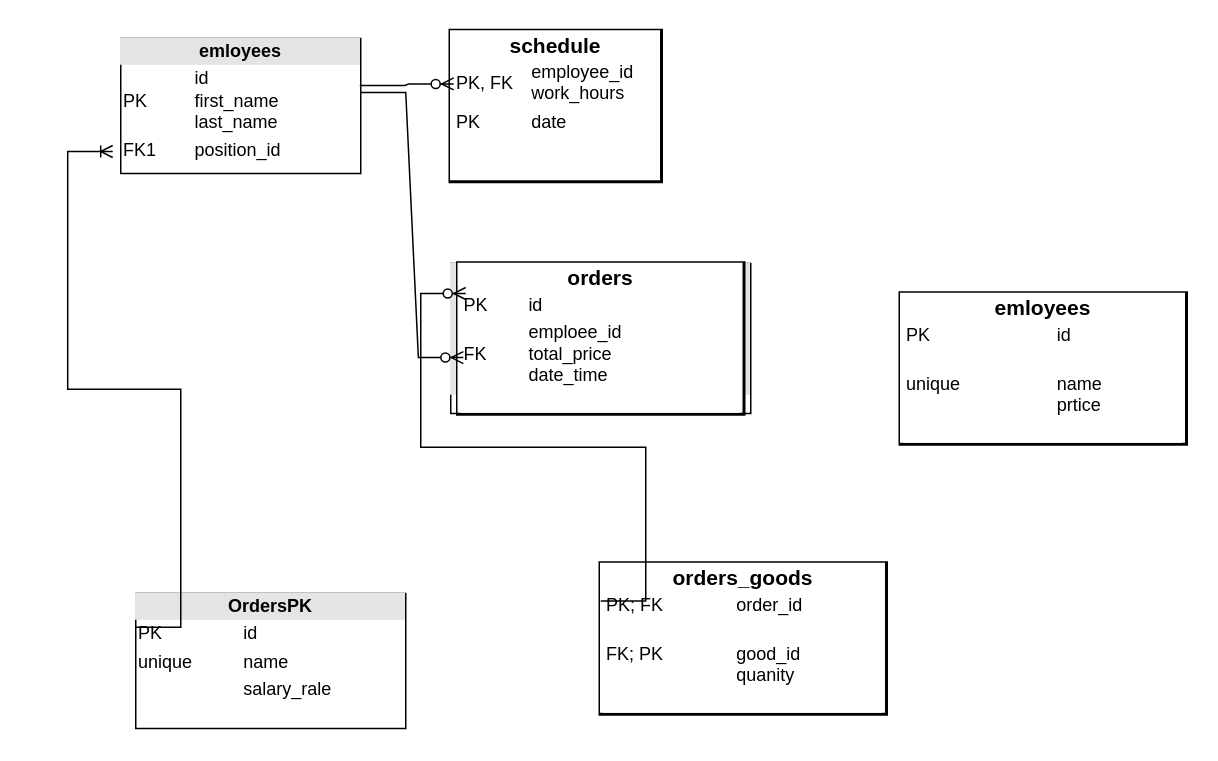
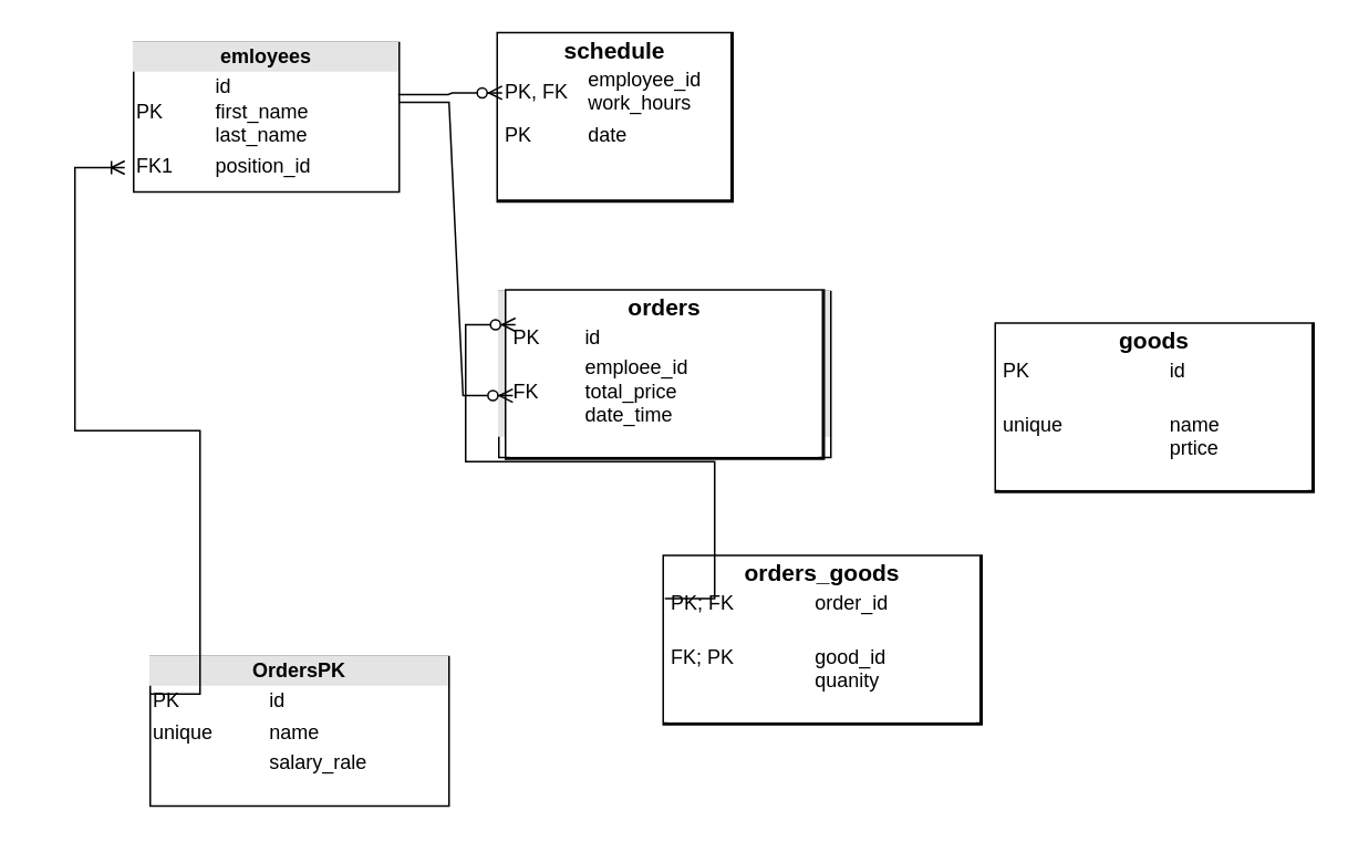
  <mxCell id="0" />
  <mxCell id="1" parent="0" />
  <mxCell id="2" value="&lt;div style=&quot;box-sizing: border-box; width: 100%; background-image: initial; background-position: initial; background-size: initial; background-repeat: initial; background-attachment: initial; background-origin: initial; background-clip: initial; padding: 2px;&quot;&gt;&lt;div style=&quot;text-align: center;&quot;&gt;&lt;b style=&quot;font-size: 14px; color: light-dark(rgb(0, 0, 0), rgb(255, 255, 255));&quot;&gt;schedule&lt;/b&gt;&lt;/div&gt;&lt;table cellspacing=&quot;0&quot; cellpadding=&quot;2&quot; style=&quot;color: light-dark(rgb(0, 0, 0), rgb(255, 255, 255)); font-size: 1em; width: 100%;&quot;&gt;&lt;tbody&gt;&lt;tr&gt;&lt;td&gt;PK, FK&lt;/td&gt;&lt;td&gt;employee_id&lt;br&gt;work_hours&lt;/td&gt;&lt;/tr&gt;&lt;tr&gt;&lt;td&gt;PK&lt;/td&gt;&lt;td&gt;date&lt;/td&gt;&lt;/tr&gt;&lt;tr&gt;&lt;td&gt;&lt;/td&gt;&lt;td&gt;&lt;br&gt;&lt;/td&gt;&lt;/tr&gt;&lt;/tbody&gt;&lt;/table&gt;&lt;/div&gt;" style="verticalAlign=top;align=left;overflow=fill;html=1;whiteSpace=wrap;labelBackgroundColor=default;strokeWidth=3;" vertex="1" parent="1"><mxGeometry x="300" y="20" width="140" height="100" as="geometry" /></mxCell>
  <mxCell id="3" value="&lt;div style=&quot;text-align: center; box-sizing: border-box; width: 100%; background: rgb(228, 228, 228); padding: 2px;&quot;&gt;&lt;font style=&quot;font-size: 12px;&quot;&gt;&lt;b&gt;emloyees&lt;/b&gt;&lt;/font&gt;&lt;/div&gt;&lt;table style=&quot;width:100%;font-size:1em;&quot; cellpadding=&quot;2&quot; cellspacing=&quot;0&quot;&gt;&lt;tbody&gt;&lt;tr&gt;&lt;td&gt;PK&lt;/td&gt;&lt;td&gt;id&lt;br&gt;first_name&lt;br&gt;last_name&lt;/td&gt;&lt;/tr&gt;&lt;tr&gt;&lt;td&gt;FK1&lt;/td&gt;&lt;td&gt;position_id&lt;/td&gt;&lt;/tr&gt;&lt;tr&gt;&lt;td&gt;&lt;/td&gt;&lt;td&gt;&lt;br&gt;&lt;/td&gt;&lt;/tr&gt;&lt;/tbody&gt;&lt;/table&gt;" style="verticalAlign=top;align=left;overflow=fill;html=1;whiteSpace=wrap;" vertex="1" parent="1"><mxGeometry x="80" y="25" width="160" height="90" as="geometry" /></mxCell>
  <mxCell id="4" value="&lt;div style=&quot;text-align: center; box-sizing: border-box; width: 100%; background: rgb(228, 228, 228); padding: 2px;&quot;&gt;&lt;b&gt;OrdersPK&lt;/b&gt;&lt;/div&gt;&lt;table style=&quot;width:100%;font-size:1em;&quot; cellpadding=&quot;2&quot; cellspacing=&quot;0&quot;&gt;&lt;tbody&gt;&lt;tr&gt;&lt;td&gt;PK&lt;/td&gt;&lt;td&gt;id&lt;/td&gt;&lt;/tr&gt;&lt;tr&gt;&lt;td&gt;unique&lt;/td&gt;&lt;td&gt;name&lt;/td&gt;&lt;/tr&gt;&lt;tr&gt;&lt;td&gt;&lt;/td&gt;&lt;td&gt;salary_rale&lt;/td&gt;&lt;/tr&gt;&lt;/tbody&gt;&lt;/table&gt;" style="verticalAlign=top;align=left;overflow=fill;html=1;whiteSpace=wrap;" vertex="1" parent="1"><mxGeometry x="90" y="395" width="180" height="90" as="geometry" /></mxCell>
  <mxCell id="5" value="&lt;div style=&quot;text-align: center; box-sizing: border-box; width: 100%; background: rgb(228, 228, 228); padding: 2px;&quot;&gt;&lt;b&gt;Orders&lt;/b&gt;&lt;table style=&quot;background-color: transparent; color: light-dark(rgb(0, 0, 0), rgb(255, 255, 255)); font-size: 1em; text-align: left; width: 100%;&quot; cellpadding=&quot;2&quot; cellspacing=&quot;0&quot;&gt;&lt;tbody&gt;&lt;tr&gt;&lt;td&gt;PK&lt;/td&gt;&lt;td&gt;id&lt;/td&gt;&lt;/tr&gt;&lt;tr&gt;&lt;td&gt;FK&lt;/td&gt;&lt;td&gt;emploee_id&lt;/td&gt;&lt;/tr&gt;&lt;tr&gt;&lt;td&gt;&lt;/td&gt;&lt;td&gt;total_price&lt;br&gt;date_time&lt;/td&gt;&lt;/tr&gt;&lt;/tbody&gt;&lt;/table&gt;&lt;/div&gt;" style="verticalAlign=top;align=left;overflow=fill;html=1;whiteSpace=wrap;" vertex="1" parent="1"><mxGeometry x="300" y="175" width="200" height="100" as="geometry" /></mxCell>
  <mxCell id="6" value="&lt;div style=&quot;box-sizing: border-box; width: 100%; background-image: initial; background-position: initial; background-size: initial; background-repeat: initial; background-attachment: initial; background-origin: initial; background-clip: initial; padding: 2px;&quot;&gt;&lt;div style=&quot;text-align: center;&quot;&gt;&lt;span style=&quot;font-size: 14px;&quot;&gt;&lt;b&gt;orders&lt;/b&gt;&lt;/span&gt;&lt;table style=&quot;background-color: light-dark(#ffffff, var(--ge-dark-color, #121212)); color: light-dark(rgb(0, 0, 0), rgb(255, 255, 255)); font-size: 1em; text-align: left; width: 100%;&quot; cellspacing=&quot;0&quot; cellpadding=&quot;2&quot;&gt;&lt;tbody&gt;&lt;tr&gt;&lt;td&gt;PK&lt;/td&gt;&lt;td&gt;id&lt;br&gt;&lt;/td&gt;&lt;/tr&gt;&lt;tr&gt;&lt;td&gt;FK&lt;/td&gt;&lt;td&gt;emploee_id&lt;br&gt;total_price&lt;br&gt;date_time&lt;/td&gt;&lt;/tr&gt;&lt;tr&gt;&lt;td&gt;&lt;/td&gt;&lt;td&gt;&lt;br&gt;&lt;/td&gt;&lt;/tr&gt;&lt;/tbody&gt;&lt;/table&gt;&lt;/div&gt;&lt;/div&gt;" style="verticalAlign=top;align=left;overflow=fill;html=1;whiteSpace=wrap;labelBackgroundColor=default;strokeWidth=3;" vertex="1" parent="1"><mxGeometry x="305" y="175" width="190" height="100" as="geometry" /></mxCell>
- <mxCell id="7" value="&lt;div style=&quot;box-sizing: border-box; width: 100%; background-image: initial; background-position: initial; background-size: initial; background-repeat: initial; background-attachment: initial; background-origin: initial; background-clip: initial; padding: 2px;&quot;&gt;&lt;div style=&quot;text-align: center;&quot;&gt;&lt;span style=&quot;font-size: 14px;&quot;&gt;&lt;b&gt;emloyees&lt;/b&gt;&lt;/span&gt;&lt;table style=&quot;background-color: light-dark(#ffffff, var(--ge-dark-color, #121212)); color: light-dark(rgb(0, 0, 0), rgb(255, 255, 255)); font-size: 1em; text-align: left; width: 100%;&quot; cellspacing=&quot;0&quot; cellpadding=&quot;2&quot;&gt;&lt;tbody&gt;&lt;tr&gt;&lt;td&gt;PK&lt;/td&gt;&lt;td&gt;id&lt;br&gt;&lt;/td&gt;&lt;/tr&gt;&lt;tr&gt;&lt;td&gt;unique&lt;/td&gt;&lt;td&gt;&lt;br&gt;name&lt;br&gt;prtice&lt;/td&gt;&lt;/tr&gt;&lt;tr&gt;&lt;td&gt;&lt;/td&gt;&lt;td&gt;&lt;br&gt;&lt;/td&gt;&lt;/tr&gt;&lt;/tbody&gt;&lt;/table&gt;&lt;/div&gt;&lt;/div&gt;" style="verticalAlign=top;align=left;overflow=fill;html=1;whiteSpace=wrap;labelBackgroundColor=default;strokeWidth=3;" vertex="1" parent="1"><mxGeometry x="600" y="195" width="190" height="100" as="geometry" /></mxCell>
- <mxCell id="8" value="&lt;div style=&quot;box-sizing: border-box; width: 100%; background-image: initial; background-position: initial; background-size: initial; background-repeat: initial; background-attachment: initial; background-origin: initial; background-clip: initial; padding: 2px;&quot;&gt;&lt;div style=&quot;text-align: center;&quot;&gt;&lt;span style=&quot;font-size: 14px;&quot;&gt;&lt;b&gt;orders_goods&lt;/b&gt;&lt;/span&gt;&lt;table style=&quot;background-color: light-dark(#ffffff, var(--ge-dark-color, #121212)); color: light-dark(rgb(0, 0, 0), rgb(255, 255, 255)); font-size: 1em; text-align: left; width: 100%;&quot; cellspacing=&quot;0&quot; cellpadding=&quot;2&quot;&gt;&lt;tbody&gt;&lt;tr&gt;&lt;td&gt;PK; FK&lt;/td&gt;&lt;td&gt;order_id&lt;br&gt;&lt;/td&gt;&lt;/tr&gt;&lt;tr&gt;&lt;td&gt;FK; PK&lt;/td&gt;&lt;td&gt;&lt;br&gt;good_id&lt;br&gt;quanity&lt;/td&gt;&lt;/tr&gt;&lt;tr&gt;&lt;td&gt;&lt;/td&gt;&lt;td&gt;&lt;br&gt;&lt;/td&gt;&lt;/tr&gt;&lt;/tbody&gt;&lt;/table&gt;&lt;/div&gt;&lt;/div&gt;" style="verticalAlign=top;align=left;overflow=fill;html=1;whiteSpace=wrap;labelBackgroundColor=default;strokeWidth=3;" vertex="1" parent="1"><mxGeometry x="400" y="375" width="190" height="100" as="geometry" /></mxCell>
+ <mxCell id="7" value="&lt;div style=&quot;box-sizing: border-box; width: 100%; background-image: initial; background-position: initial; background-size: initial; background-repeat: initial; background-attachment: initial; background-origin: initial; background-clip: initial; padding: 2px;&quot;&gt;&lt;div style=&quot;text-align: center;&quot;&gt;&lt;span style=&quot;font-size: 14px;&quot;&gt;&lt;b&gt;goods&lt;/b&gt;&lt;/span&gt;&lt;table style=&quot;background-color: light-dark(#ffffff, var(--ge-dark-color, #121212)); color: light-dark(rgb(0, 0, 0), rgb(255, 255, 255)); font-size: 1em; text-align: left; width: 100%;&quot; cellspacing=&quot;0&quot; cellpadding=&quot;2&quot;&gt;&lt;tbody&gt;&lt;tr&gt;&lt;td&gt;PK&lt;/td&gt;&lt;td&gt;id&lt;br&gt;&lt;/td&gt;&lt;/tr&gt;&lt;tr&gt;&lt;td&gt;unique&lt;/td&gt;&lt;td&gt;&lt;br&gt;name&lt;br&gt;prtice&lt;/td&gt;&lt;/tr&gt;&lt;tr&gt;&lt;td&gt;&lt;/td&gt;&lt;td&gt;&lt;br&gt;&lt;/td&gt;&lt;/tr&gt;&lt;/tbody&gt;&lt;/table&gt;&lt;/div&gt;&lt;/div&gt;" style="verticalAlign=top;align=left;overflow=fill;html=1;whiteSpace=wrap;labelBackgroundColor=default;strokeWidth=3;" vertex="1" parent="1"><mxGeometry x="600" y="195" width="190" height="100" as="geometry" /></mxCell>
+ <mxCell id="8" value="&lt;div style=&quot;box-sizing: border-box; width: 100%; background-image: initial; background-position: initial; background-size: initial; background-repeat: initial; background-attachment: initial; background-origin: initial; background-clip: initial; padding: 2px;&quot;&gt;&lt;div style=&quot;text-align: center;&quot;&gt;&lt;span style=&quot;font-size: 14px;&quot;&gt;&lt;b&gt;orders_goods&lt;/b&gt;&lt;/span&gt;&lt;table style=&quot;background-color: light-dark(#ffffff, var(--ge-dark-color, #121212)); color: light-dark(rgb(0, 0, 0), rgb(255, 255, 255)); font-size: 1em; text-align: left; width: 100%;&quot; cellspacing=&quot;0&quot; cellpadding=&quot;2&quot;&gt;&lt;tbody&gt;&lt;tr&gt;&lt;td&gt;PK; FK&lt;/td&gt;&lt;td&gt;order_id&lt;br&gt;&lt;/td&gt;&lt;/tr&gt;&lt;tr&gt;&lt;td&gt;FK; PK&lt;/td&gt;&lt;td&gt;&lt;br&gt;good_id&lt;br&gt;quanity&lt;/td&gt;&lt;/tr&gt;&lt;tr&gt;&lt;td&gt;&lt;/td&gt;&lt;td&gt;&lt;br&gt;&lt;/td&gt;&lt;/tr&gt;&lt;/tbody&gt;&lt;/table&gt;&lt;/div&gt;&lt;/div&gt;" style="verticalAlign=top;align=left;overflow=fill;html=1;whiteSpace=wrap;labelBackgroundColor=default;strokeWidth=3;" vertex="1" parent="1"><mxGeometry x="400" y="335" width="190" height="100" as="geometry" /></mxCell>
  <mxCell id="9" value="" style="edgeStyle=entityRelationEdgeStyle;fontSize=12;html=1;endArrow=ERzeroToMany;endFill=1;rounded=0;entryX=0.014;entryY=0.353;entryDx=0;entryDy=0;entryPerimeter=0;exitX=0.996;exitY=0.348;exitDx=0;exitDy=0;exitPerimeter=0;" edge="1" parent="1" source="3" target="2"><mxGeometry width="100" height="100" relative="1" as="geometry"><mxPoint x="560" y="625" as="sourcePoint" /><mxPoint x="660" y="525" as="targetPoint" /></mxGeometry></mxCell>
  <mxCell id="10" value="" style="edgeStyle=entityRelationEdgeStyle;fontSize=12;html=1;endArrow=ERzeroToMany;endFill=1;rounded=0;entryX=0.018;entryY=0.627;entryDx=0;entryDy=0;entryPerimeter=0;exitX=1;exitY=0.4;exitDx=0;exitDy=0;exitPerimeter=0;" edge="1" parent="1" source="3" target="6"><mxGeometry width="100" height="100" relative="1" as="geometry"><mxPoint x="170" y="215" as="sourcePoint" /><mxPoint x="273" y="205" as="targetPoint" /><Array as="points"><mxPoint x="300" y="125" /><mxPoint x="300" y="245" /><mxPoint x="300" y="245" /></Array></mxGeometry></mxCell>
  <mxCell id="11" value="" style="edgeStyle=entityRelationEdgeStyle;fontSize=12;html=1;endArrow=ERzeroToMany;endFill=1;rounded=0;entryX=0.05;entryY=0.3;entryDx=0;entryDy=0;entryPerimeter=0;exitX=0;exitY=0.25;exitDx=0;exitDy=0;" edge="1" parent="1" source="8"><mxGeometry width="100" height="100" relative="1" as="geometry"><mxPoint x="390" y="395" as="sourcePoint" /><mxPoint x="310" y="195" as="targetPoint" /><Array as="points"><mxPoint x="380" y="405" /><mxPoint x="440" y="349" /></Array></mxGeometry></mxCell>
  <mxCell id="12" value="" style="edgeStyle=entityRelationEdgeStyle;fontSize=12;html=1;endArrow=ERoneToMany;rounded=0;entryX=0.029;entryY=0.837;entryDx=0;entryDy=0;entryPerimeter=0;exitX=0;exitY=0.25;exitDx=0;exitDy=0;" edge="1" parent="1" source="4"><mxGeometry width="100" height="100" relative="1" as="geometry"><mxPoint x="30" y="415" as="sourcePoint" /><mxPoint x="74.64" y="100.33" as="targetPoint" /><Array as="points"><mxPoint x="90" y="115" /><mxPoint y="335" x="70" /><mxPoint x="80" y="295" /><mxPoint x="30" y="335" /><mxPoint x="20" y="335" /></Array></mxGeometry></mxCell>
